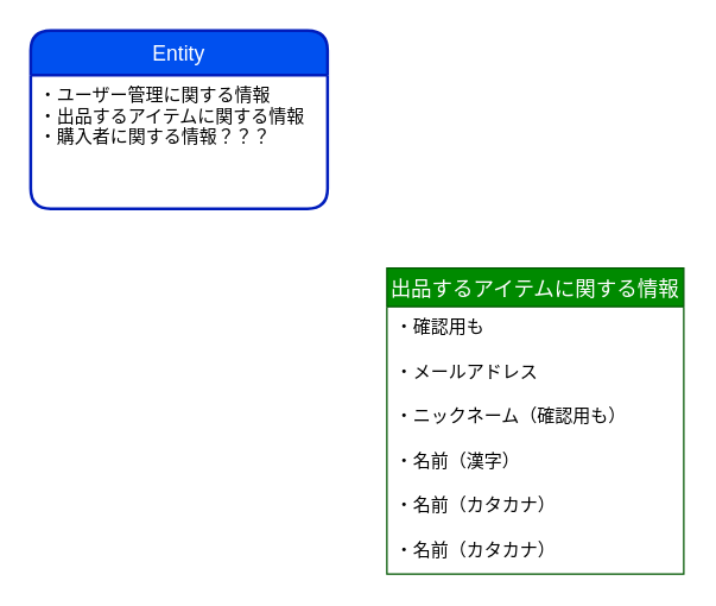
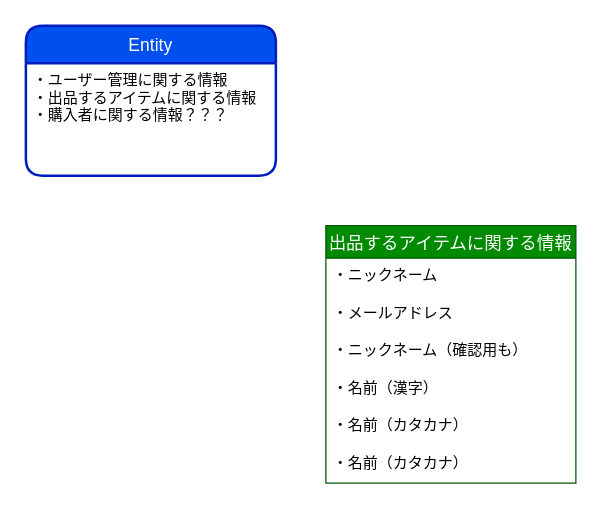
  <mxCell id="0" />
  <mxCell id="1" parent="0" />
  <mxCell id="2" value="Entity" style="swimlane;childLayout=stackLayout;horizontal=1;startSize=30;horizontalStack=0;rounded=1;fontSize=14;fontStyle=0;strokeWidth=2;resizeParent=0;resizeLast=1;shadow=0;dashed=0;align=center;fillColor=#0050ef;fontColor=#ffffff;strokeColor=#001DBC;" vertex="1" parent="1"><mxGeometry x="20" y="20" width="200" height="120" as="geometry" /></mxCell>
  <mxCell id="3" value="・ユーザー管理に関する情報&#10;・出品するアイテムに関する情報&#10;・購入者に関する情報？？？" style="align=left;strokeColor=none;fillColor=none;spacingLeft=4;fontSize=12;verticalAlign=top;resizable=0;rotatable=0;part=1;" vertex="1" parent="2"><mxGeometry y="30" width="200" height="90" as="geometry" /></mxCell>
  <mxCell id="4" value="出品するアイテムに関する情報" style="swimlane;fontStyle=0;childLayout=stackLayout;horizontal=1;startSize=26;horizontalStack=0;resizeParent=1;resizeParentMax=0;resizeLast=0;collapsible=1;marginBottom=0;align=center;fontSize=14;fillColor=#008a00;fontColor=#ffffff;strokeColor=#005700;" vertex="1" parent="1"><mxGeometry x="260" y="180" width="200" height="206" as="geometry" /></mxCell>
- <mxCell id="5" value="・確認用も" style="text;strokeColor=none;fillColor=none;spacingLeft=4;spacingRight=4;overflow=hidden;rotatable=0;points=[[0,0.5],[1,0.5]];portConstraint=eastwest;fontSize=12;" vertex="1" parent="4"><mxGeometry y="26" width="200" height="30" as="geometry" /></mxCell>
+ <mxCell id="5" value="・ニックネーム" style="text;strokeColor=none;fillColor=none;spacingLeft=4;spacingRight=4;overflow=hidden;rotatable=0;points=[[0,0.5],[1,0.5]];portConstraint=eastwest;fontSize=12;" vertex="1" parent="4"><mxGeometry y="26" width="200" height="30" as="geometry" /></mxCell>
  <mxCell id="6" value="・メールアドレス" style="text;strokeColor=none;fillColor=none;spacingLeft=4;spacingRight=4;overflow=hidden;rotatable=0;points=[[0,0.5],[1,0.5]];portConstraint=eastwest;fontSize=12;" vertex="1" parent="4"><mxGeometry y="56" width="200" height="30" as="geometry" /></mxCell>
  <mxCell id="7" value="・ニックネーム（確認用も）" style="text;strokeColor=none;fillColor=none;spacingLeft=4;spacingRight=4;overflow=hidden;rotatable=0;points=[[0,0.5],[1,0.5]];portConstraint=eastwest;fontSize=12;" vertex="1" parent="4"><mxGeometry y="86" width="200" height="30" as="geometry" /></mxCell>
  <mxCell id="8" value="・名前（漢字）" style="text;strokeColor=none;fillColor=none;spacingLeft=4;spacingRight=4;overflow=hidden;rotatable=0;points=[[0,0.5],[1,0.5]];portConstraint=eastwest;fontSize=12;" vertex="1" parent="4"><mxGeometry y="116" width="200" height="30" as="geometry" /></mxCell>
  <mxCell id="9" value="・名前（カタカナ）" style="text;strokeColor=none;fillColor=none;spacingLeft=4;spacingRight=4;overflow=hidden;rotatable=0;points=[[0,0.5],[1,0.5]];portConstraint=eastwest;fontSize=12;" vertex="1" parent="4"><mxGeometry y="146" width="200" height="30" as="geometry" /></mxCell>
  <mxCell id="10" value="・名前（カタカナ）" style="text;strokeColor=none;fillColor=none;spacingLeft=4;spacingRight=4;overflow=hidden;rotatable=0;points=[[0,0.5],[1,0.5]];portConstraint=eastwest;fontSize=12;" vertex="1" parent="4"><mxGeometry y="176" width="200" height="30" as="geometry" /></mxCell>
